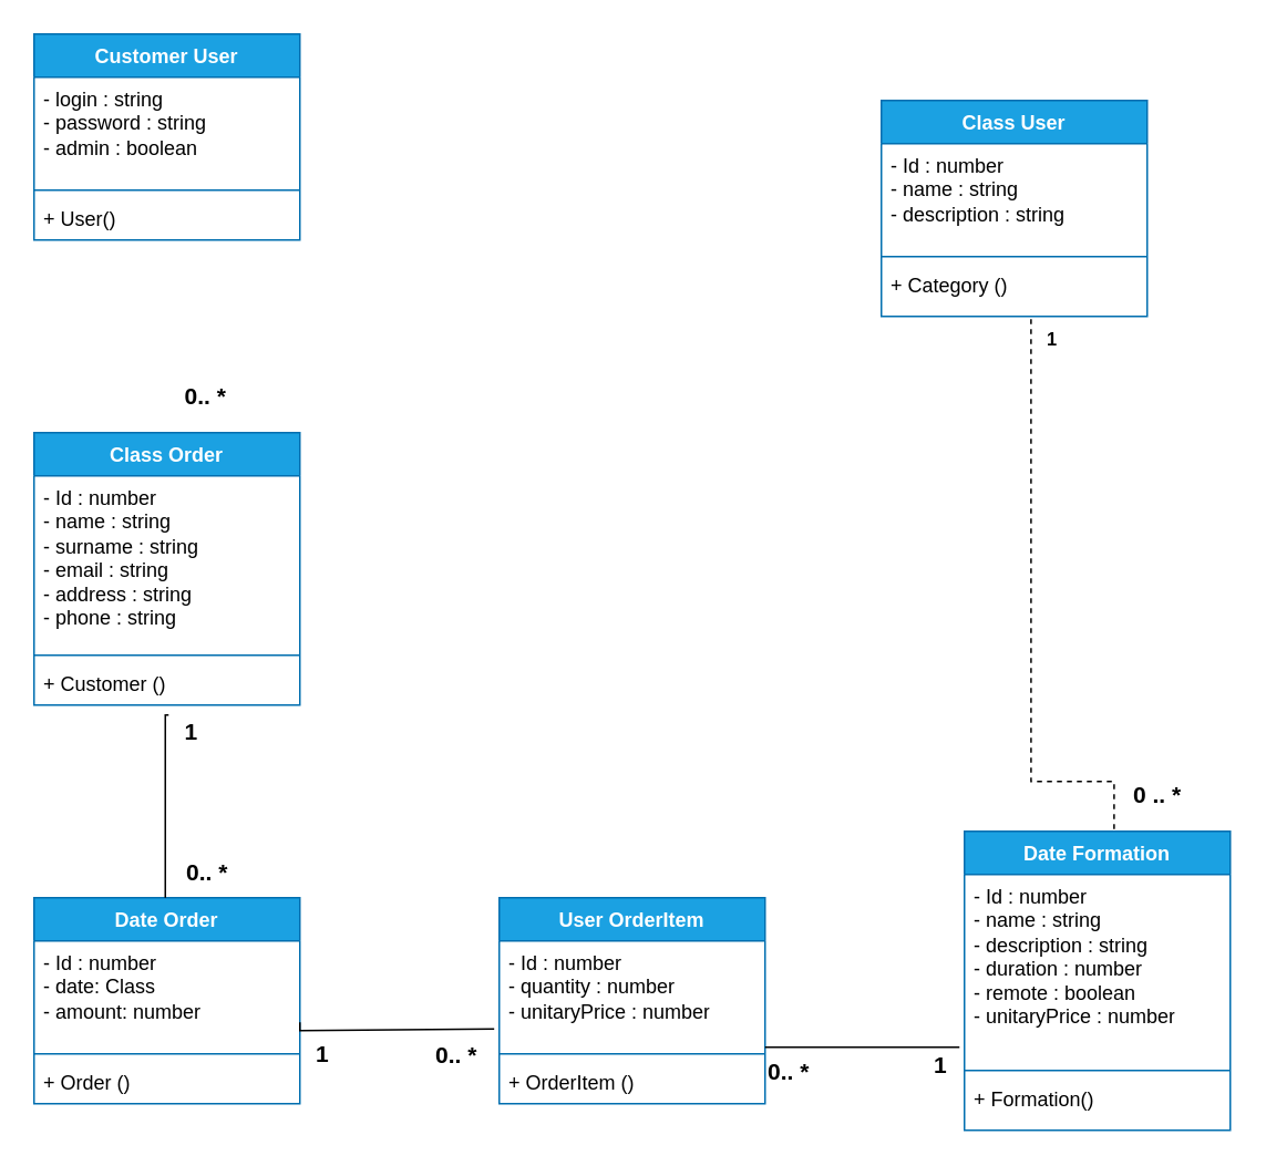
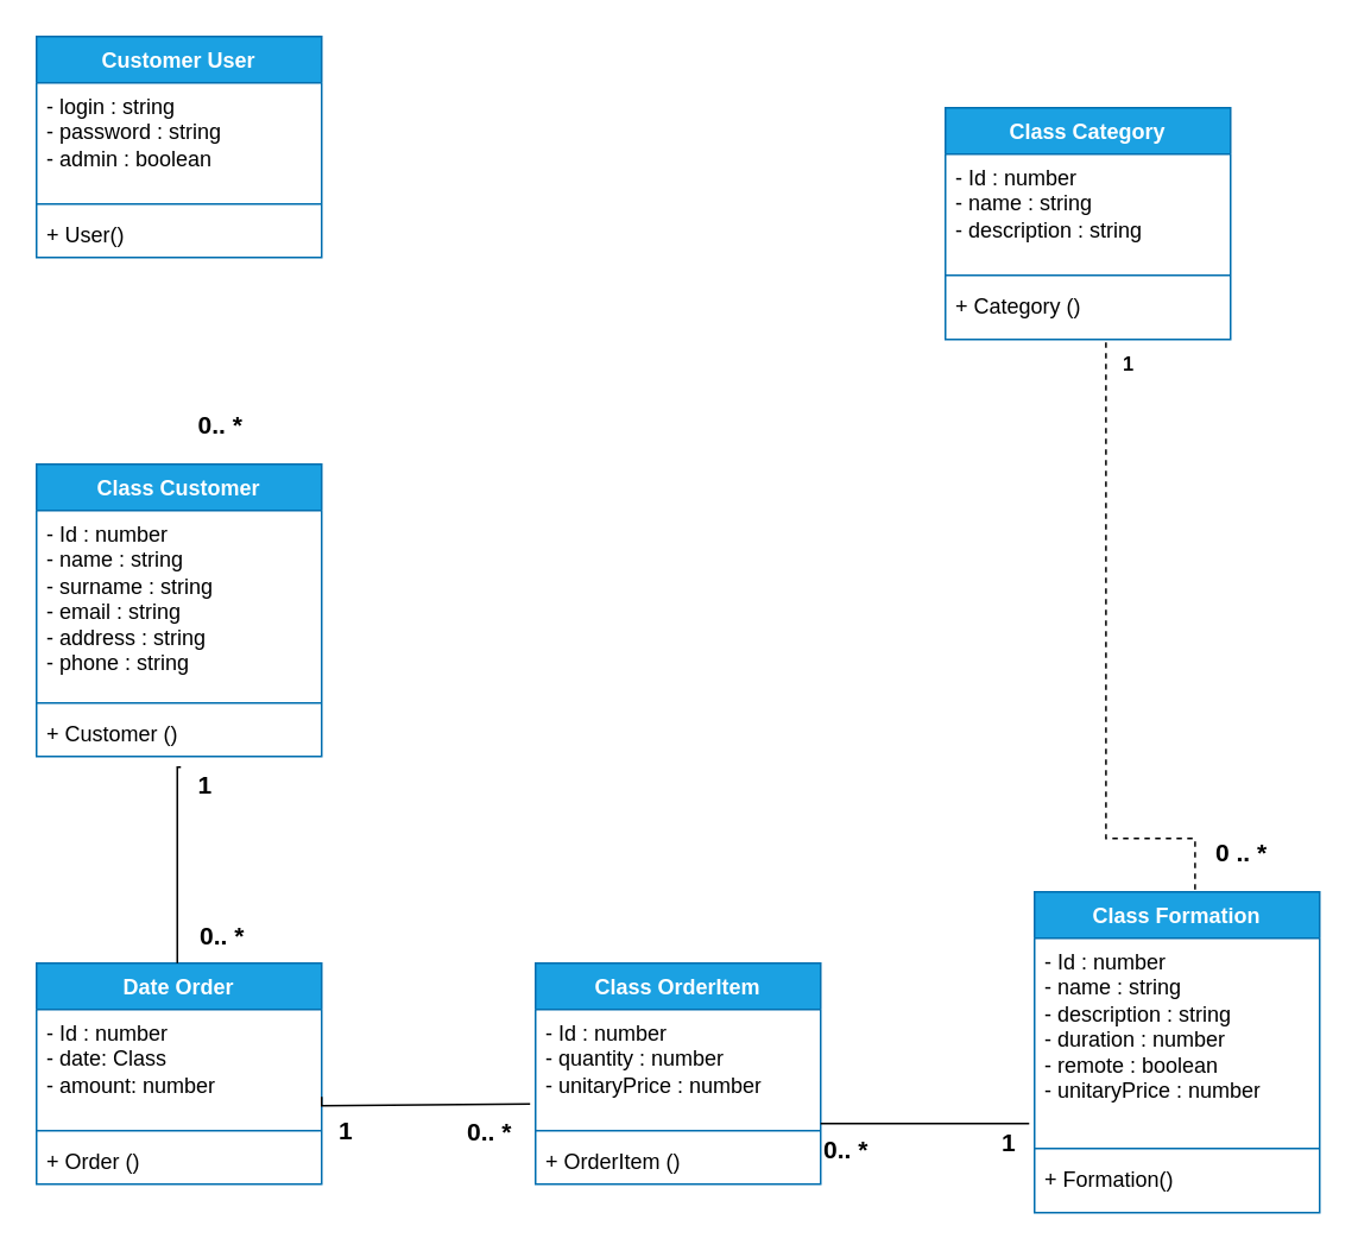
  <mxCell id="0" />
  <mxCell id="1" parent="0" />
  <mxCell id="2" value="Customer User" style="swimlane;fontStyle=1;align=center;verticalAlign=top;childLayout=stackLayout;horizontal=1;startSize=26;horizontalStack=0;resizeParent=1;resizeParentMax=0;resizeLast=0;collapsible=1;marginBottom=0;whiteSpace=wrap;html=1;fillColor=#1ba1e2;strokeColor=#006EAF;fontColor=#ffffff;" parent="1" vertex="1"><mxGeometry x="20" y="20" width="160" height="124" as="geometry" /></mxCell>
  <mxCell id="3" value="&lt;div&gt;- login : string&lt;/div&gt;&lt;div&gt;- password : string&lt;/div&gt;&lt;div&gt;- admin : boolean&lt;/div&gt;&lt;div&gt;&lt;br&gt;&lt;/div&gt;" style="text;strokeColor=none;fillColor=none;align=left;verticalAlign=top;spacingLeft=4;spacingRight=4;overflow=hidden;rotatable=0;points=[[0,0.5],[1,0.5]];portConstraint=eastwest;whiteSpace=wrap;html=1;" parent="2" vertex="1"><mxGeometry y="26" width="160" height="64" as="geometry" /></mxCell>
  <mxCell id="4" value="" style="line;strokeWidth=1;fillColor=none;align=left;verticalAlign=middle;spacingTop=-1;spacingLeft=3;spacingRight=3;rotatable=0;labelPosition=right;points=[];portConstraint=eastwest;strokeColor=inherit;" parent="2" vertex="1"><mxGeometry y="90" width="160" height="8" as="geometry" /></mxCell>
  <mxCell id="5" value="+ User()" style="text;strokeColor=none;fillColor=none;align=left;verticalAlign=top;spacingLeft=4;spacingRight=4;overflow=hidden;rotatable=0;points=[[0,0.5],[1,0.5]];portConstraint=eastwest;whiteSpace=wrap;html=1;" parent="2" vertex="1"><mxGeometry y="98" width="160" height="26" as="geometry" /></mxCell>
- <mxCell id="6" value="Class Order" style="swimlane;fontStyle=1;align=center;verticalAlign=top;childLayout=stackLayout;horizontal=1;startSize=26;horizontalStack=0;resizeParent=1;resizeParentMax=0;resizeLast=0;collapsible=1;marginBottom=0;whiteSpace=wrap;html=1;fillColor=#1ba1e2;fontColor=#ffffff;strokeColor=#006EAF;" parent="1" vertex="1"><mxGeometry x="20" y="260" width="160" height="164" as="geometry" /></mxCell>
+ <mxCell id="6" value="Class Customer" style="swimlane;fontStyle=1;align=center;verticalAlign=top;childLayout=stackLayout;horizontal=1;startSize=26;horizontalStack=0;resizeParent=1;resizeParentMax=0;resizeLast=0;collapsible=1;marginBottom=0;whiteSpace=wrap;html=1;fillColor=#1ba1e2;fontColor=#ffffff;strokeColor=#006EAF;" parent="1" vertex="1"><mxGeometry x="20" y="260" width="160" height="164" as="geometry" /></mxCell>
  <mxCell id="7" value="&lt;div&gt;- Id : number&lt;/div&gt;&lt;div&gt;- name : string&lt;/div&gt;&lt;div&gt;- surname : string&lt;/div&gt;&lt;div&gt;- email : string&lt;/div&gt;&lt;div&gt;- address : string&lt;/div&gt;&lt;div&gt;- phone : string&lt;br&gt;&lt;/div&gt;" style="text;strokeColor=none;fillColor=none;align=left;verticalAlign=top;spacingLeft=4;spacingRight=4;overflow=hidden;rotatable=0;points=[[0,0.5],[1,0.5]];portConstraint=eastwest;whiteSpace=wrap;html=1;" parent="6" vertex="1"><mxGeometry y="26" width="160" height="104" as="geometry" /></mxCell>
  <mxCell id="8" value="" style="line;strokeWidth=1;fillColor=none;align=left;verticalAlign=middle;spacingTop=-1;spacingLeft=3;spacingRight=3;rotatable=0;labelPosition=right;points=[];portConstraint=eastwest;strokeColor=inherit;" parent="6" vertex="1"><mxGeometry y="130" width="160" height="8" as="geometry" /></mxCell>
  <mxCell id="9" value="+ Customer ()" style="text;strokeColor=none;fillColor=none;align=left;verticalAlign=top;spacingLeft=4;spacingRight=4;overflow=hidden;rotatable=0;points=[[0,0.5],[1,0.5]];portConstraint=eastwest;whiteSpace=wrap;html=1;" parent="6" vertex="1"><mxGeometry y="138" width="160" height="26" as="geometry" /></mxCell>
  <mxCell id="10" value="&lt;b style=&quot;font-size: 14px;&quot;&gt;0.. *&lt;br&gt;&lt;/b&gt;" style="edgeLabel;resizable=0;html=1;align=left;verticalAlign=bottom;" parent="1" connectable="0" vertex="1"><mxGeometry x="120.08" y="180.006" as="geometry"><mxPoint x="-11" y="68" as="offset" /></mxGeometry></mxCell>
  <mxCell id="11" value="Date Order" style="swimlane;fontStyle=1;align=center;verticalAlign=top;childLayout=stackLayout;horizontal=1;startSize=26;horizontalStack=0;resizeParent=1;resizeParentMax=0;resizeLast=0;collapsible=1;marginBottom=0;whiteSpace=wrap;html=1;fillColor=#1ba1e2;fontColor=#ffffff;strokeColor=#006EAF;" parent="1" vertex="1"><mxGeometry x="20" y="540" width="160" height="124" as="geometry" /></mxCell>
  <mxCell id="12" value="&lt;div&gt;- Id : number&lt;/div&gt;&lt;div&gt;- date: Class&lt;/div&gt;&lt;div&gt;- amount: number&lt;/div&gt;&lt;div&gt;&lt;br&gt;&lt;/div&gt;&lt;div&gt;&lt;br&gt;&lt;/div&gt;&lt;div&gt;&lt;br&gt;&lt;/div&gt;" style="text;strokeColor=none;fillColor=none;align=left;verticalAlign=top;spacingLeft=4;spacingRight=4;overflow=hidden;rotatable=0;points=[[0,0.5],[1,0.5]];portConstraint=eastwest;whiteSpace=wrap;html=1;" parent="11" vertex="1"><mxGeometry y="26" width="160" height="64" as="geometry" /></mxCell>
  <mxCell id="13" value="" style="line;strokeWidth=1;fillColor=none;align=left;verticalAlign=middle;spacingTop=-1;spacingLeft=3;spacingRight=3;rotatable=0;labelPosition=right;points=[];portConstraint=eastwest;strokeColor=inherit;" parent="11" vertex="1"><mxGeometry y="90" width="160" height="8" as="geometry" /></mxCell>
  <mxCell id="14" value="+ Order ()" style="text;strokeColor=none;fillColor=none;align=left;verticalAlign=top;spacingLeft=4;spacingRight=4;overflow=hidden;rotatable=0;points=[[0,0.5],[1,0.5]];portConstraint=eastwest;whiteSpace=wrap;html=1;" parent="11" vertex="1"><mxGeometry y="98" width="160" height="26" as="geometry" /></mxCell>
  <mxCell id="15" value="" style="endArrow=none;endFill=0;html=1;edgeStyle=orthogonalEdgeStyle;align=left;verticalAlign=top;rounded=0;entryX=0.5;entryY=0;entryDx=0;entryDy=0;exitX=0.513;exitY=1.231;exitDx=0;exitDy=0;exitPerimeter=0;" parent="1" edge="1"><mxGeometry x="-1" relative="1" as="geometry"><mxPoint x="101" y="430" as="sourcePoint" /><mxPoint x="99" y="540" as="targetPoint" /><Array as="points"><mxPoint x="99" y="430" /></Array></mxGeometry></mxCell>
  <mxCell id="16" value="&lt;font style=&quot;font-size: 14px;&quot;&gt;&lt;b&gt;&lt;font style=&quot;font-size: 14px;&quot;&gt;1&lt;/font&gt;&lt;/b&gt;&lt;/font&gt;" style="edgeLabel;resizable=0;html=1;align=left;verticalAlign=bottom;" parent="15" connectable="0" vertex="1"><mxGeometry x="-1" relative="1" as="geometry"><mxPoint x="8" y="20" as="offset" /></mxGeometry></mxCell>
  <mxCell id="17" value="&lt;b style=&quot;font-size: 14px;&quot;&gt;0.. *&lt;br&gt;&lt;/b&gt;" style="text;whiteSpace=wrap;html=1;" parent="1" vertex="1"><mxGeometry x="110" y="510" width="60" height="40" as="geometry" /></mxCell>
- <mxCell id="18" value="Date Formation" style="swimlane;fontStyle=1;align=center;verticalAlign=top;childLayout=stackLayout;horizontal=1;startSize=26;horizontalStack=0;resizeParent=1;resizeParentMax=0;resizeLast=0;collapsible=1;marginBottom=0;whiteSpace=wrap;html=1;fillColor=#1ba1e2;fontColor=#ffffff;strokeColor=#006EAF;" parent="1" vertex="1"><mxGeometry x="580" y="500" width="160" height="180" as="geometry" /></mxCell>
+ <mxCell id="18" value="Class Formation" style="swimlane;fontStyle=1;align=center;verticalAlign=top;childLayout=stackLayout;horizontal=1;startSize=26;horizontalStack=0;resizeParent=1;resizeParentMax=0;resizeLast=0;collapsible=1;marginBottom=0;whiteSpace=wrap;html=1;fillColor=#1ba1e2;fontColor=#ffffff;strokeColor=#006EAF;" parent="1" vertex="1"><mxGeometry x="580" y="500" width="160" height="180" as="geometry" /></mxCell>
  <mxCell id="19" value="&lt;div&gt;- Id : number&lt;/div&gt;&lt;div&gt;- name : string&lt;/div&gt;&lt;div&gt;- description : string&lt;/div&gt;&lt;div&gt;- duration : number&lt;/div&gt;&lt;div&gt;- remote : boolean&lt;br&gt;&lt;/div&gt;&lt;div&gt;- unitaryPrice : number&lt;br&gt;&lt;/div&gt;&lt;div&gt;&lt;br&gt;&lt;/div&gt;&lt;div&gt;&lt;br&gt;&lt;/div&gt;&lt;div&gt;&lt;br&gt;&lt;/div&gt;" style="text;strokeColor=none;fillColor=none;align=left;verticalAlign=top;spacingLeft=4;spacingRight=4;overflow=hidden;rotatable=0;points=[[0,0.5],[1,0.5]];portConstraint=eastwest;whiteSpace=wrap;html=1;" parent="18" vertex="1"><mxGeometry y="26" width="160" height="114" as="geometry" /></mxCell>
  <mxCell id="20" value="" style="line;strokeWidth=1;fillColor=none;align=left;verticalAlign=middle;spacingTop=-1;spacingLeft=3;spacingRight=3;rotatable=0;labelPosition=right;points=[];portConstraint=eastwest;strokeColor=inherit;" parent="18" vertex="1"><mxGeometry y="140" width="160" height="8" as="geometry" /></mxCell>
  <mxCell id="21" value="+ Formation()" style="text;strokeColor=none;fillColor=none;align=left;verticalAlign=top;spacingLeft=4;spacingRight=4;overflow=hidden;rotatable=0;points=[[0,0.5],[1,0.5]];portConstraint=eastwest;whiteSpace=wrap;html=1;" parent="18" vertex="1"><mxGeometry y="148" width="160" height="32" as="geometry" /></mxCell>
- <mxCell id="22" value="Class User" style="swimlane;fontStyle=1;align=center;verticalAlign=top;childLayout=stackLayout;horizontal=1;startSize=26;horizontalStack=0;resizeParent=1;resizeParentMax=0;resizeLast=0;collapsible=1;marginBottom=0;whiteSpace=wrap;html=1;fillColor=#1ba1e2;fontColor=#ffffff;strokeColor=#006EAF;" parent="1" vertex="1"><mxGeometry x="530" y="60" width="160" height="130" as="geometry" /></mxCell>
+ <mxCell id="22" value="Class Category" style="swimlane;fontStyle=1;align=center;verticalAlign=top;childLayout=stackLayout;horizontal=1;startSize=26;horizontalStack=0;resizeParent=1;resizeParentMax=0;resizeLast=0;collapsible=1;marginBottom=0;whiteSpace=wrap;html=1;fillColor=#1ba1e2;fontColor=#ffffff;strokeColor=#006EAF;" parent="1" vertex="1"><mxGeometry x="530" y="60" width="160" height="130" as="geometry" /></mxCell>
  <mxCell id="23" value="&lt;div&gt;- Id : number&lt;/div&gt;&lt;div&gt;- name : string&lt;/div&gt;&lt;div&gt;- description : string&lt;/div&gt;&lt;div&gt;&lt;br&gt;&lt;/div&gt;&lt;div&gt;&lt;br&gt;&lt;/div&gt;&lt;div&gt;&lt;br&gt;&lt;/div&gt;&lt;div&gt;&lt;br&gt;&lt;/div&gt;" style="text;strokeColor=none;fillColor=none;align=left;verticalAlign=top;spacingLeft=4;spacingRight=4;overflow=hidden;rotatable=0;points=[[0,0.5],[1,0.5]];portConstraint=eastwest;whiteSpace=wrap;html=1;" parent="22" vertex="1"><mxGeometry y="26" width="160" height="64" as="geometry" /></mxCell>
  <mxCell id="24" value="" style="line;strokeWidth=1;fillColor=none;align=left;verticalAlign=middle;spacingTop=-1;spacingLeft=3;spacingRight=3;rotatable=0;labelPosition=right;points=[];portConstraint=eastwest;strokeColor=inherit;" parent="22" vertex="1"><mxGeometry y="90" width="160" height="8" as="geometry" /></mxCell>
  <mxCell id="25" value="+ Category ()" style="text;strokeColor=none;fillColor=none;align=left;verticalAlign=top;spacingLeft=4;spacingRight=4;overflow=hidden;rotatable=0;points=[[0,0.5],[1,0.5]];portConstraint=eastwest;whiteSpace=wrap;html=1;" parent="22" vertex="1"><mxGeometry y="98" width="160" height="32" as="geometry" /></mxCell>
  <mxCell id="26" value="" style="endArrow=none;endFill=0;html=1;edgeStyle=orthogonalEdgeStyle;align=left;verticalAlign=top;rounded=0;exitX=1;exitY=0.766;exitDx=0;exitDy=0;exitPerimeter=0;entryX=-0.019;entryY=0.828;entryDx=0;entryDy=0;entryPerimeter=0;" parent="1" source="12" target="33" edge="1"><mxGeometry x="-1" relative="1" as="geometry"><mxPoint x="282" y="565" as="sourcePoint" /><mxPoint x="260" y="620" as="targetPoint" /><Array as="points"><mxPoint x="180" y="620" /></Array></mxGeometry></mxCell>
  <mxCell id="27" value="&lt;font style=&quot;font-size: 14px;&quot;&gt;&lt;b&gt;&lt;font style=&quot;font-size: 14px;&quot;&gt;1&lt;/font&gt;&lt;/b&gt;&lt;/font&gt;" style="edgeLabel;resizable=0;html=1;align=left;verticalAlign=bottom;" parent="26" connectable="0" vertex="1"><mxGeometry x="-1" relative="1" as="geometry"><mxPoint x="8" y="29" as="offset" /></mxGeometry></mxCell>
  <mxCell id="28" value="&lt;b style=&quot;font-size: 14px;&quot;&gt;0.. *&lt;br&gt;&lt;/b&gt;" style="text;whiteSpace=wrap;html=1;" parent="1" vertex="1"><mxGeometry x="260" y="620" width="30" height="20" as="geometry" /></mxCell>
  <mxCell id="29" value="" style="endArrow=none;endFill=0;html=1;edgeStyle=orthogonalEdgeStyle;align=left;verticalAlign=top;rounded=0;exitX=0.563;exitY=1.05;exitDx=0;exitDy=0;exitPerimeter=0;entryX=0.563;entryY=0;entryDx=0;entryDy=0;entryPerimeter=0;strokeWidth=1;dashed=1;" parent="1" source="25" target="18" edge="1"><mxGeometry x="-1" relative="1" as="geometry"><mxPoint x="314" y="470" as="sourcePoint" /><mxPoint x="584" y="475" as="targetPoint" /><Array as="points"><mxPoint x="620" y="470" /><mxPoint x="670" y="470" /></Array></mxGeometry></mxCell>
  <mxCell id="30" value="&lt;b&gt;1&lt;/b&gt;" style="edgeLabel;resizable=0;html=1;align=left;verticalAlign=bottom;" parent="29" connectable="0" vertex="1"><mxGeometry x="-1" relative="1" as="geometry"><mxPoint x="8" y="20" as="offset" /></mxGeometry></mxCell>
  <mxCell id="31" value="&lt;font style=&quot;font-size: 14px;&quot;&gt;&lt;b&gt;0 .. *&lt;br&gt;&lt;/b&gt;&lt;/font&gt;" style="edgeLabel;resizable=0;html=1;align=left;verticalAlign=bottom;" parent="1" connectable="0" vertex="1"><mxGeometry x="550" y="530" as="geometry"><mxPoint x="130" y="-42" as="offset" /></mxGeometry></mxCell>
- <mxCell id="32" value="User OrderItem" style="swimlane;fontStyle=1;align=center;verticalAlign=top;childLayout=stackLayout;horizontal=1;startSize=26;horizontalStack=0;resizeParent=1;resizeParentMax=0;resizeLast=0;collapsible=1;marginBottom=0;whiteSpace=wrap;html=1;fillColor=#1ba1e2;fontColor=#ffffff;strokeColor=#006EAF;" parent="1" vertex="1"><mxGeometry x="300" y="540" width="160" height="124" as="geometry" /></mxCell>
+ <mxCell id="32" value="Class OrderItem" style="swimlane;fontStyle=1;align=center;verticalAlign=top;childLayout=stackLayout;horizontal=1;startSize=26;horizontalStack=0;resizeParent=1;resizeParentMax=0;resizeLast=0;collapsible=1;marginBottom=0;whiteSpace=wrap;html=1;fillColor=#1ba1e2;fontColor=#ffffff;strokeColor=#006EAF;" parent="1" vertex="1"><mxGeometry x="300" y="540" width="160" height="124" as="geometry" /></mxCell>
  <mxCell id="33" value="&lt;div&gt;- Id : number&lt;/div&gt;&lt;div&gt;- quantity : number&lt;br&gt;&lt;/div&gt;&lt;div&gt;- unitaryPrice : number&lt;/div&gt;&lt;div&gt;&lt;br&gt;&lt;/div&gt;&lt;div&gt;&lt;br&gt;&lt;/div&gt;&lt;div&gt;&lt;br&gt;&lt;/div&gt;" style="text;strokeColor=none;fillColor=none;align=left;verticalAlign=top;spacingLeft=4;spacingRight=4;overflow=hidden;rotatable=0;points=[[0,0.5],[1,0.5]];portConstraint=eastwest;whiteSpace=wrap;html=1;" parent="32" vertex="1"><mxGeometry y="26" width="160" height="64" as="geometry" /></mxCell>
  <mxCell id="34" value="" style="line;strokeWidth=1;fillColor=none;align=left;verticalAlign=middle;spacingTop=-1;spacingLeft=3;spacingRight=3;rotatable=0;labelPosition=right;points=[];portConstraint=eastwest;strokeColor=inherit;" parent="32" vertex="1"><mxGeometry y="90" width="160" height="8" as="geometry" /></mxCell>
  <mxCell id="35" value="+ OrderItem ()" style="text;strokeColor=none;fillColor=none;align=left;verticalAlign=top;spacingLeft=4;spacingRight=4;overflow=hidden;rotatable=0;points=[[0,0.5],[1,0.5]];portConstraint=eastwest;whiteSpace=wrap;html=1;" parent="32" vertex="1"><mxGeometry y="98" width="160" height="26" as="geometry" /></mxCell>
  <mxCell id="36" value="" style="endArrow=none;endFill=0;html=1;edgeStyle=orthogonalEdgeStyle;align=left;verticalAlign=top;rounded=0;" parent="1" edge="1"><mxGeometry x="-1" relative="1" as="geometry"><mxPoint x="460" y="630" as="sourcePoint" /><mxPoint x="577" y="630" as="targetPoint" /><Array as="points"><mxPoint x="462" y="630" /><mxPoint x="577" y="630" /></Array></mxGeometry></mxCell>
  <mxCell id="37" value="&lt;font style=&quot;font-size: 14px;&quot;&gt;&lt;b&gt;&lt;font style=&quot;font-size: 14px;&quot;&gt;1&lt;/font&gt;&lt;/b&gt;&lt;/font&gt;" style="edgeLabel;resizable=0;html=1;align=left;verticalAlign=bottom;" parent="36" connectable="0" vertex="1"><mxGeometry x="-1" relative="1" as="geometry"><mxPoint x="100" y="21" as="offset" /></mxGeometry></mxCell>
  <mxCell id="38" value="&lt;b style=&quot;font-size: 14px;&quot;&gt;0.. *&lt;br&gt;&lt;/b&gt;" style="text;whiteSpace=wrap;html=1;" parent="1" vertex="1"><mxGeometry x="460" y="630" width="30" height="20" as="geometry" /></mxCell>
